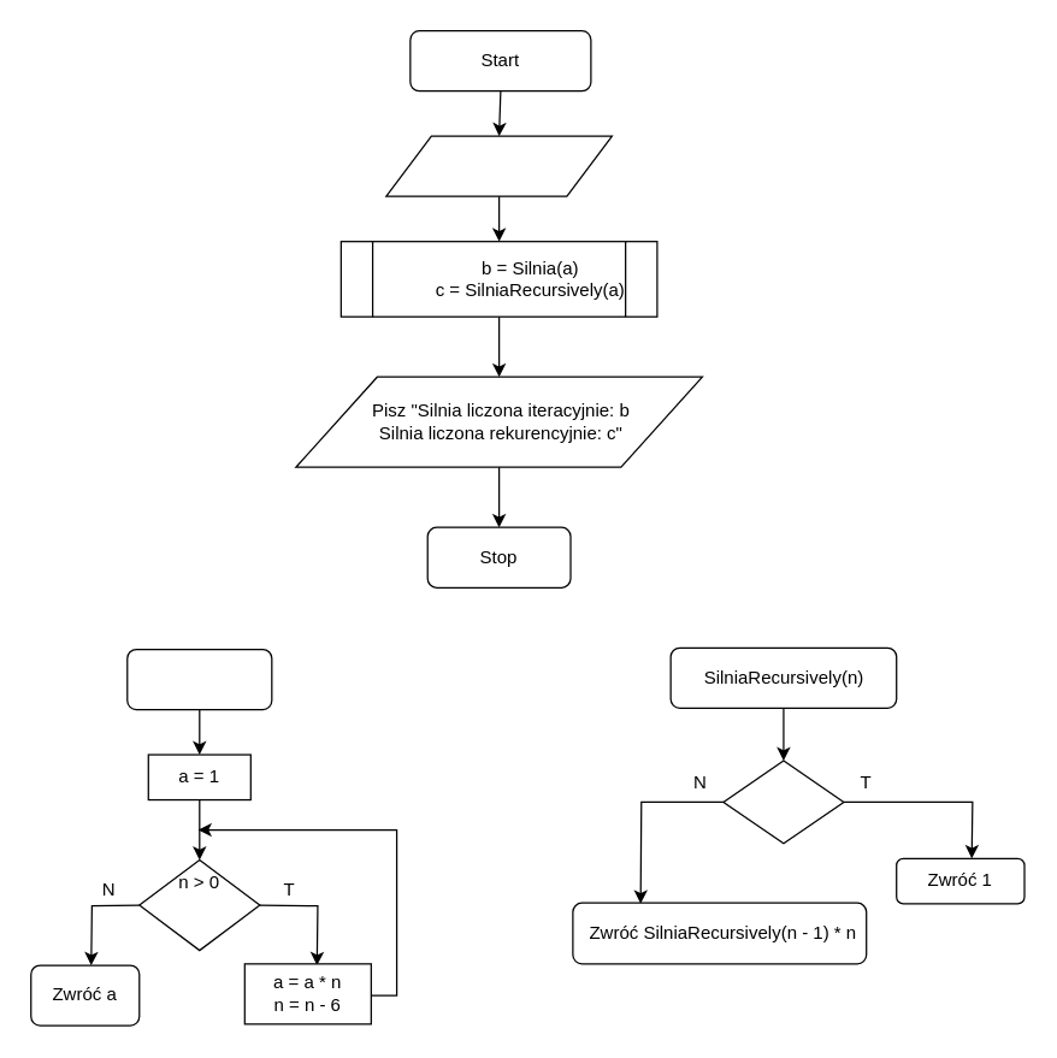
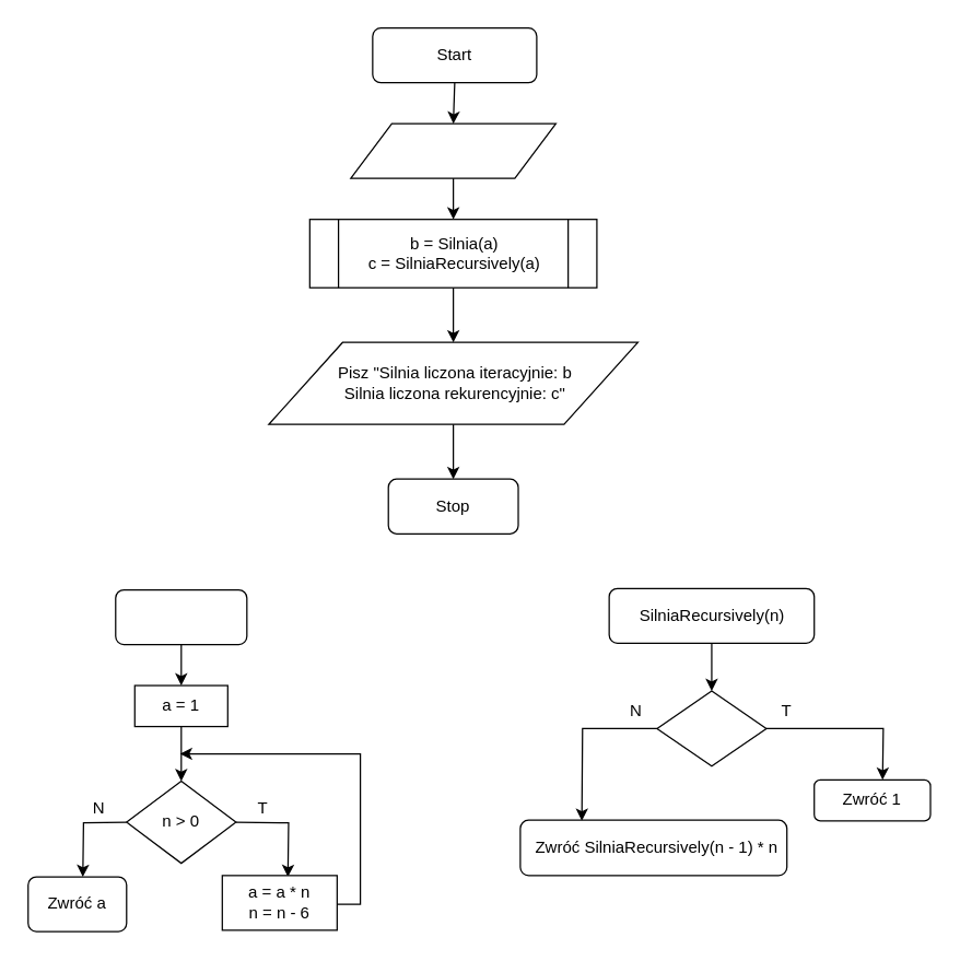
  <mxCell id="0" />
  <mxCell id="1" parent="0" />
  <mxCell id="2" value="" style="rounded=1;whiteSpace=wrap;html=1;" parent="1" vertex="1"><mxGeometry x="272" y="20" width="120" height="40" as="geometry" /></mxCell>
  <mxCell id="3" value="Start" style="text;html=1;strokeColor=none;fillColor=none;align=center;verticalAlign=middle;whiteSpace=wrap;rounded=0;" parent="1" vertex="1"><mxGeometry x="312" y="30" width="40" height="20" as="geometry" /></mxCell>
  <mxCell id="4" value="" style="shape=parallelogram;perimeter=parallelogramPerimeter;whiteSpace=wrap;html=1;" parent="1" vertex="1"><mxGeometry x="256" y="90" width="150" height="40" as="geometry" /></mxCell>
  <mxCell id="5" value="" style="endArrow=classic;html=1;exitX=0.5;exitY=1;exitDx=0;exitDy=0;entryX=0.5;entryY=0;entryDx=0;entryDy=0;" parent="1" source="2" target="4" edge="1"><mxGeometry width="50" height="50" relative="1" as="geometry"><mxPoint x="582" y="350" as="sourcePoint" /><mxPoint x="632" y="300" as="targetPoint" /></mxGeometry></mxCell>
  <mxCell id="6" value="" style="rounded=1;whiteSpace=wrap;html=1;" parent="1" vertex="1"><mxGeometry x="84" y="431" width="96" height="40" as="geometry" /></mxCell>
  <mxCell id="7" value="" style="rounded=0;whiteSpace=wrap;html=1;" parent="1" vertex="1"><mxGeometry x="98" y="501" width="68" height="30" as="geometry" /></mxCell>
  <mxCell id="8" value="" style="endArrow=classic;html=1;exitX=0.5;exitY=1;exitDx=0;exitDy=0;entryX=0.5;entryY=0;entryDx=0;entryDy=0;" parent="1" source="6" target="7" edge="1"><mxGeometry width="50" height="50" relative="1" as="geometry"><mxPoint x="170" y="671" as="sourcePoint" /><mxPoint x="220" y="621" as="targetPoint" /></mxGeometry></mxCell>
  <mxCell id="9" value="a = 1" style="text;html=1;strokeColor=none;fillColor=none;align=center;verticalAlign=middle;whiteSpace=wrap;rounded=0;" parent="1" vertex="1"><mxGeometry x="112" y="506" width="40" height="20" as="geometry" /></mxCell>
  <mxCell id="10" value="" style="edgeStyle=orthogonalEdgeStyle;rounded=0;orthogonalLoop=1;jettySize=auto;html=1;" parent="1" edge="1"><mxGeometry relative="1" as="geometry"><mxPoint x="210" y="641" as="targetPoint" /><mxPoint x="172" y="601" as="sourcePoint" /></mxGeometry></mxCell>
  <mxCell id="11" value="" style="edgeStyle=orthogonalEdgeStyle;rounded=0;orthogonalLoop=1;jettySize=auto;html=1;" parent="1" edge="1"><mxGeometry relative="1" as="geometry"><mxPoint x="60" y="641" as="targetPoint" /><mxPoint x="92" y="601" as="sourcePoint" /></mxGeometry></mxCell>
  <mxCell id="12" value="" style="rhombus;whiteSpace=wrap;html=1;" parent="1" vertex="1"><mxGeometry x="92" y="571" width="80" height="60" as="geometry" /></mxCell>
  <mxCell id="13" value="" style="endArrow=classic;html=1;exitX=0.5;exitY=1;exitDx=0;exitDy=0;entryX=0.5;entryY=0;entryDx=0;entryDy=0;" parent="1" source="7" target="12" edge="1"><mxGeometry width="50" height="50" relative="1" as="geometry"><mxPoint x="170" y="671" as="sourcePoint" /><mxPoint x="220" y="621" as="targetPoint" /></mxGeometry></mxCell>
- <mxCell id="14" value="n &amp;gt; 0" style="text;html=1;strokeColor=none;fillColor=none;align=center;verticalAlign=middle;whiteSpace=wrap;rounded=0;" parent="1" vertex="1"><mxGeometry x="112" y="576" width="40" height="20" as="geometry" /></mxCell>
+ <mxCell id="14" value="n &amp;gt; 0" style="text;html=1;strokeColor=none;fillColor=none;align=center;verticalAlign=middle;whiteSpace=wrap;rounded=0;" parent="1" vertex="1"><mxGeometry x="112" y="591" width="40" height="20" as="geometry" /></mxCell>
  <mxCell id="15" value="" style="rounded=1;whiteSpace=wrap;html=1;" parent="1" vertex="1"><mxGeometry x="20" y="641" width="72" height="40" as="geometry" /></mxCell>
  <mxCell id="16" value="Zwróć a" style="text;html=1;strokeColor=none;fillColor=none;align=center;verticalAlign=middle;whiteSpace=wrap;rounded=0;" parent="1" vertex="1"><mxGeometry x="25" y="651" width="62" height="20" as="geometry" /></mxCell>
  <mxCell id="17" value="" style="edgeStyle=orthogonalEdgeStyle;rounded=0;orthogonalLoop=1;jettySize=auto;html=1;" parent="1" edge="1"><mxGeometry relative="1" as="geometry"><mxPoint x="131" y="551" as="targetPoint" /><mxPoint x="243" y="661" as="sourcePoint" /><Array as="points"><mxPoint x="263" y="661" /><mxPoint x="263" y="551" /></Array></mxGeometry></mxCell>
  <mxCell id="18" value="" style="rounded=0;whiteSpace=wrap;html=1;" parent="1" vertex="1"><mxGeometry x="162" y="640" width="84" height="40" as="geometry" /></mxCell>
  <mxCell id="19" value="a = a * n&lt;br&gt;n = n - 6" style="text;html=1;strokeColor=none;fillColor=none;align=center;verticalAlign=middle;whiteSpace=wrap;rounded=0;" parent="1" vertex="1"><mxGeometry x="180" y="650" width="48" height="20" as="geometry" /></mxCell>
  <mxCell id="20" value="T" style="text;html=1;strokeColor=none;fillColor=none;align=center;verticalAlign=middle;whiteSpace=wrap;rounded=0;" parent="1" vertex="1"><mxGeometry x="172" y="581" width="40" height="20" as="geometry" /></mxCell>
  <mxCell id="21" value="N" style="text;html=1;strokeColor=none;fillColor=none;align=center;verticalAlign=middle;whiteSpace=wrap;rounded=0;" parent="1" vertex="1"><mxGeometry x="52" y="581" width="40" height="20" as="geometry" /></mxCell>
  <mxCell id="22" value="" style="rounded=1;whiteSpace=wrap;html=1;" parent="1" vertex="1"><mxGeometry x="445" y="430" width="150" height="40" as="geometry" /></mxCell>
  <mxCell id="23" value="SilniaRecursively(n)" style="text;html=1;strokeColor=none;fillColor=none;align=center;verticalAlign=middle;whiteSpace=wrap;rounded=0;" parent="1" vertex="1"><mxGeometry x="462.5" y="440" width="115" height="20" as="geometry" /></mxCell>
  <mxCell id="24" value="" style="edgeStyle=orthogonalEdgeStyle;rounded=0;orthogonalLoop=1;jettySize=auto;html=1;" parent="1" source="26" edge="1"><mxGeometry relative="1" as="geometry"><mxPoint x="425" y="600" as="targetPoint" /></mxGeometry></mxCell>
  <mxCell id="25" value="" style="edgeStyle=orthogonalEdgeStyle;rounded=0;orthogonalLoop=1;jettySize=auto;html=1;" parent="1" source="26" edge="1"><mxGeometry relative="1" as="geometry"><mxPoint x="645" y="570" as="targetPoint" /></mxGeometry></mxCell>
  <mxCell id="26" value="" style="rhombus;whiteSpace=wrap;html=1;" parent="1" vertex="1"><mxGeometry x="480" y="505" width="80" height="55" as="geometry" /></mxCell>
  <mxCell id="27" value="" style="endArrow=classic;html=1;exitX=0.5;exitY=1;exitDx=0;exitDy=0;entryX=0.5;entryY=0;entryDx=0;entryDy=0;" parent="1" source="22" target="26" edge="1"><mxGeometry width="50" height="50" relative="1" as="geometry"><mxPoint x="245" y="670" as="sourcePoint" /><mxPoint x="295" y="620" as="targetPoint" /></mxGeometry></mxCell>
  <mxCell id="28" value="" style="rounded=1;whiteSpace=wrap;html=1;" parent="1" vertex="1"><mxGeometry x="595" y="570" width="85" height="30" as="geometry" /></mxCell>
  <mxCell id="29" value="Zwróć 1" style="text;html=1;strokeColor=none;fillColor=none;align=center;verticalAlign=middle;whiteSpace=wrap;rounded=0;" parent="1" vertex="1"><mxGeometry x="600" y="575" width="75" height="20" as="geometry" /></mxCell>
  <mxCell id="30" value="" style="rounded=1;whiteSpace=wrap;html=1;" parent="1" vertex="1"><mxGeometry x="380" y="599.5" width="195" height="40.5" as="geometry" /></mxCell>
  <mxCell id="31" value="T" style="text;html=1;strokeColor=none;fillColor=none;align=center;verticalAlign=middle;whiteSpace=wrap;rounded=0;" parent="1" vertex="1"><mxGeometry x="555" y="510" width="40" height="20" as="geometry" /></mxCell>
  <mxCell id="32" value="N" style="text;html=1;strokeColor=none;fillColor=none;align=center;verticalAlign=middle;whiteSpace=wrap;rounded=0;" parent="1" vertex="1"><mxGeometry x="445" y="510" width="40" height="20" as="geometry" /></mxCell>
  <mxCell id="33" value="Zwróć SilniaRecursively(n - 1) * n" style="text;html=1;strokeColor=none;fillColor=none;align=center;verticalAlign=middle;whiteSpace=wrap;rounded=0;" parent="1" vertex="1"><mxGeometry x="380" y="610" width="200" height="20" as="geometry" /></mxCell>
  <mxCell id="34" value="" style="endArrow=classic;html=1;exitX=0.5;exitY=1;exitDx=0;exitDy=0;entryX=0.5;entryY=0;entryDx=0;entryDy=0;" parent="1" source="4" edge="1"><mxGeometry width="50" height="50" relative="1" as="geometry"><mxPoint x="326" y="360" as="sourcePoint" /><mxPoint x="331" y="160" as="targetPoint" /></mxGeometry></mxCell>
  <mxCell id="35" value="" style="shape=parallelogram;perimeter=parallelogramPerimeter;whiteSpace=wrap;html=1;" parent="1" vertex="1"><mxGeometry x="196" y="250" width="270" height="60" as="geometry" /></mxCell>
  <mxCell id="36" value="Pisz &quot;Silnia liczona iteracyjnie: b&lt;br&gt;Silnia liczona rekurencyjnie: c&quot;" style="text;html=1;strokeColor=none;fillColor=none;align=center;verticalAlign=middle;whiteSpace=wrap;rounded=0;" parent="1" vertex="1"><mxGeometry x="239.75" y="260" width="184.5" height="40" as="geometry" /></mxCell>
  <mxCell id="37" value="" style="endArrow=classic;html=1;exitX=0.5;exitY=1;exitDx=0;exitDy=0;entryX=0.5;entryY=0;entryDx=0;entryDy=0;" parent="1" target="35" edge="1"><mxGeometry width="50" height="50" relative="1" as="geometry"><mxPoint x="331" y="210" as="sourcePoint" /><mxPoint x="376" y="310" as="targetPoint" /></mxGeometry></mxCell>
  <mxCell id="38" value="" style="endArrow=classic;html=1;exitX=0.5;exitY=1;exitDx=0;exitDy=0;" parent="1" source="35" edge="1"><mxGeometry width="50" height="50" relative="1" as="geometry"><mxPoint x="326" y="460" as="sourcePoint" /><mxPoint x="331" y="350" as="targetPoint" /></mxGeometry></mxCell>
  <mxCell id="39" value="" style="rounded=1;whiteSpace=wrap;html=1;" parent="1" vertex="1"><mxGeometry x="283.5" y="350" width="95" height="40" as="geometry" /></mxCell>
  <mxCell id="40" value="Stop" style="text;html=1;strokeColor=none;fillColor=none;align=center;verticalAlign=middle;whiteSpace=wrap;rounded=0;" parent="1" vertex="1"><mxGeometry x="311" y="360" width="40" height="20" as="geometry" /></mxCell>
  <mxCell id="41" value="" style="shape=process;whiteSpace=wrap;html=1;backgroundOutline=1;" parent="1" vertex="1"><mxGeometry x="226" y="160" width="210" height="50" as="geometry" /></mxCell>
- <mxCell id="42" value="&lt;div&gt;b = Silnia(a)&lt;/div&gt;&lt;div&gt;c = SilniaRecursively(a)&lt;/div&gt;" style="text;html=1;strokeColor=none;fillColor=none;align=center;verticalAlign=middle;whiteSpace=wrap;rounded=0;" parent="1" vertex="1"><mxGeometry x="277" y="175" width="150" height="20" as="geometry" /></mxCell>
+ <mxCell id="42" value="&lt;div&gt;b = Silnia(a)&lt;/div&gt;&lt;div&gt;c = SilniaRecursively(a)&lt;/div&gt;" style="text;html=1;strokeColor=none;fillColor=none;align=center;verticalAlign=middle;whiteSpace=wrap;rounded=0;" parent="1" vertex="1"><mxGeometry x="257" y="175" width="150" height="20" as="geometry" /></mxCell>
